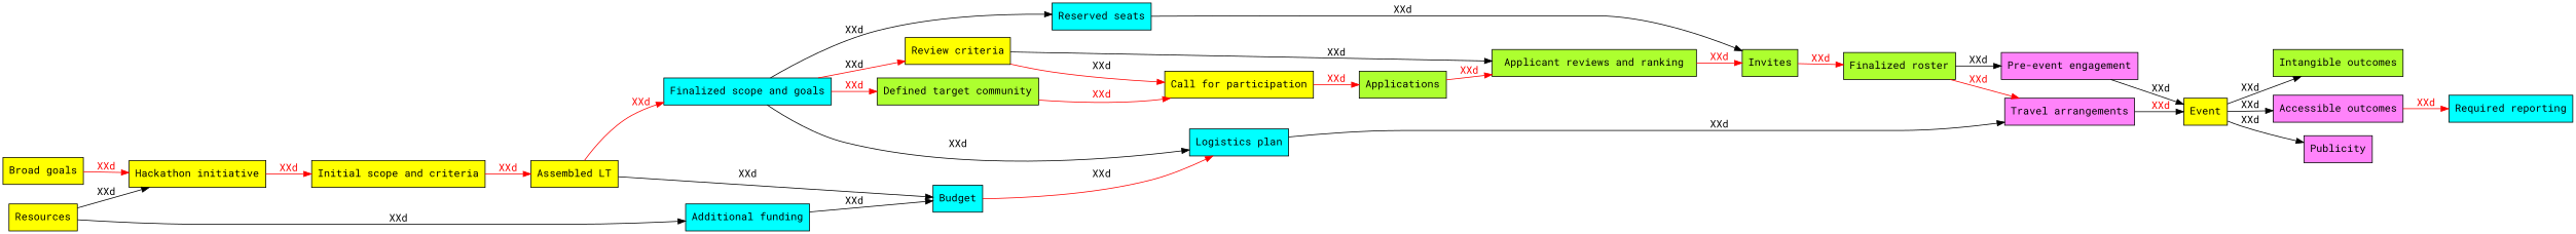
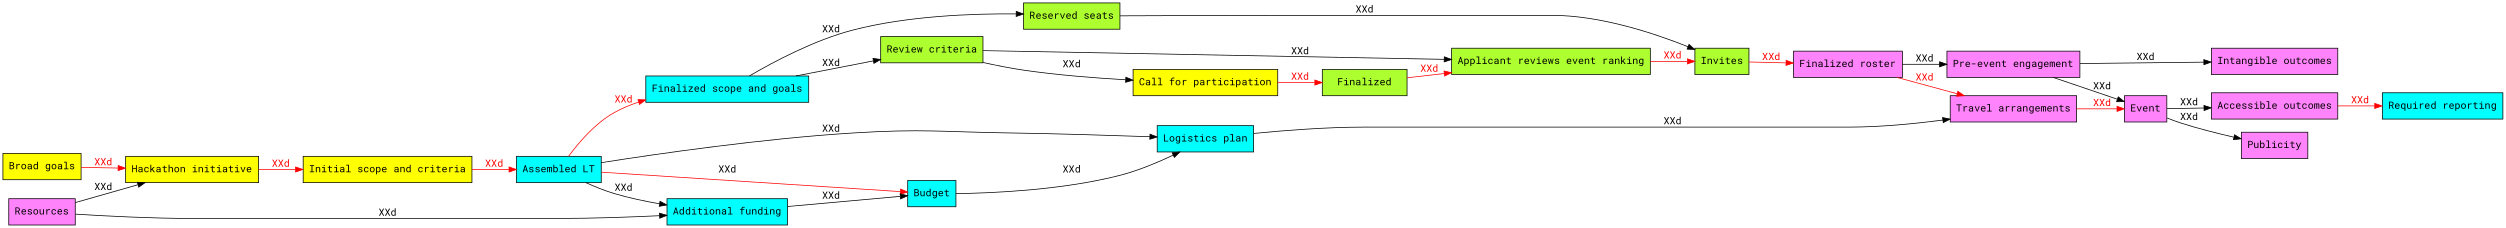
  digraph {
    fontname="Roboto Mono"
    rankdir=LR
    node [fillcolor=greenyellow fontname="Roboto Mono" shape=box style=filled]
    edge [color=black fontcolor=black fontname="Roboto Mono"]
    "Broad goals" [fillcolor=yellow]
-   Resources [fillcolor=yellow]
+   Resources [fillcolor=orchid1]
    "Hackathon initiative" [fillcolor=yellow]
    n4 [fillcolor=yellow label="Initial scope and criteria"]
-   "Assembled LT" [fillcolor=yellow]
+   "Assembled LT" [fillcolor=cyan]
    "Finalized scope and goals" [fillcolor=cyan]
    "Additional funding" [fillcolor=cyan]
    Budget [fillcolor=cyan]
    "Logistics plan" [fillcolor=cyan]
    "Required reporting" [fillcolor=cyan]
-   "Reserved seats" [fillcolor=cyan]
-   "Defined target community"
-   "Review criteria" [fillcolor=yellow]
+   "Reserved seats"
+   "Review criteria"
    "Call for participation" [fillcolor=yellow]
-   Applications
-   "Applicant reviews and ranking"
+   Applications [label=Finalized]
+   "Applicant reviews and ranking" [label="Applicant reviews event ranking"]
    Invites
-   "Finalized roster"
+   "Finalized roster" [fillcolor=orchid1]
    "Pre-event engagement" [fillcolor=orchid1]
    "Travel arrangements" [fillcolor=orchid1]
-   Event [fillcolor=yellow]
-   "Intangible outcomes"
+   Event [fillcolor=orchid1]
+   "Intangible outcomes" [fillcolor=orchid1]
    "Accessible outcomes" [fillcolor=orchid1]
    Publicity [fillcolor=orchid1]
    subgraph sub_1 {
      "Broad goals"
      Resources
      "Hackathon initiative"
      n4
      "Assembled LT"
    }
    subgraph sub_2 {
      "Finalized scope and goals"
      "Additional funding"
      Budget
      "Logistics plan"
      "Required reporting"
    }
    subgraph sub_3 {
      "Reserved seats"
-     "Defined target community"
      "Review criteria"
      "Call for participation"
      Applications
      "Applicant reviews and ranking"
      Invites
      "Finalized roster"
    }
    subgraph sub_4 {
      "Pre-event engagement"
      "Travel arrangements"
      Event
      "Intangible outcomes"
      "Accessible outcomes"
      Publicity
    }
    "Broad goals" -> "Hackathon initiative" [color=red fontcolor=red label=XXd]
    Resources -> "Hackathon initiative" [label=XXd]
    Resources -> "Additional funding" [label=XXd]
    "Hackathon initiative" -> n4 [color=red fontcolor=red label=XXd]
    n4 -> "Assembled LT" [color=red fontcolor=red label=XXd]
    "Assembled LT" -> "Finalized scope and goals" [color=red fontcolor=red label=XXd]
-   "Assembled LT" -> Budget [label=XXd]
-   "Finalized scope and goals" -> "Logistics plan" [label=XXd]
+   "Assembled LT" -> "Additional funding" [label=XXd]
+   "Assembled LT" -> Budget [color=red label=XXd]
+   "Assembled LT" -> "Logistics plan" [label=XXd]
    "Finalized scope and goals" -> "Reserved seats" [label=XXd]
-   "Finalized scope and goals" -> "Defined target community" [color=red fontcolor=red label=XXd]
-   "Finalized scope and goals" -> "Review criteria" [color=red label=XXd]
+   "Finalized scope and goals" -> "Review criteria" [label=XXd]
    "Additional funding" -> Budget [label=XXd]
-   Budget -> "Logistics plan" [color=red label=XXd]
+   Budget -> "Logistics plan" [label=XXd]
    "Logistics plan" -> "Travel arrangements" [label=XXd]
    "Reserved seats" -> Invites [label=XXd]
-   "Defined target community" -> "Call for participation" [color=red fontcolor=red label=XXd]
-   "Review criteria" -> "Call for participation" [color=red label=XXd]
+   "Review criteria" -> "Call for participation" [label=XXd]
    "Review criteria" -> "Applicant reviews and ranking" [label=XXd]
    "Call for participation" -> Applications [color=red fontcolor=red label=XXd]
    Applications -> "Applicant reviews and ranking" [color=red fontcolor=red label=XXd]
    "Applicant reviews and ranking" -> Invites [color=red fontcolor=red label=XXd]
    Invites -> "Finalized roster" [color=red fontcolor=red label=XXd]
    "Finalized roster" -> "Pre-event engagement" [label=XXd]
    "Finalized roster" -> "Travel arrangements" [color=red fontcolor=red label=XXd]
    "Pre-event engagement" -> Event [label=XXd]
-   "Travel arrangements" -> Event [fontcolor=red label=XXd]
-   Event -> "Intangible outcomes" [label=XXd]
+   "Travel arrangements" -> Event [color=red fontcolor=red label=XXd]
+   "Pre-event engagement" -> "Intangible outcomes" [label=XXd]
    Event -> "Accessible outcomes" [label=XXd]
    Event -> Publicity [label=XXd]
    "Accessible outcomes" -> "Required reporting" [color=red fontcolor=red label=XXd]
  }
